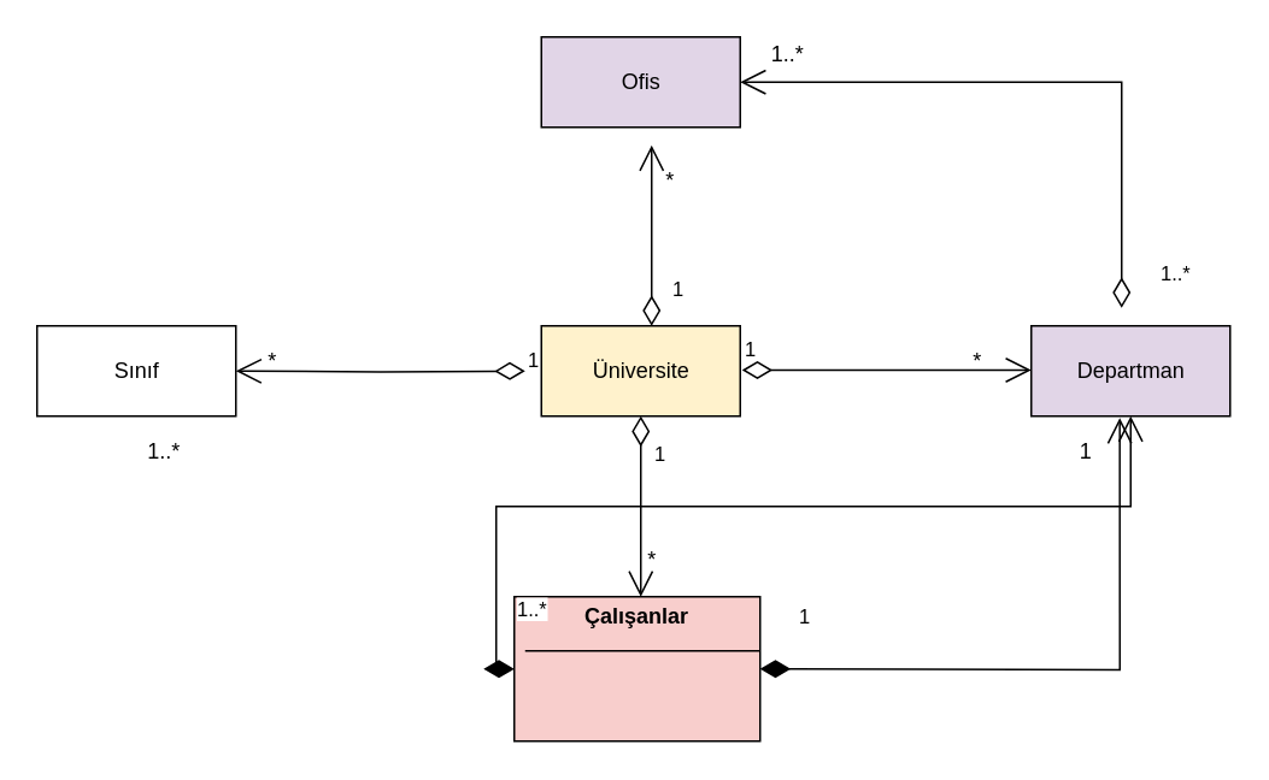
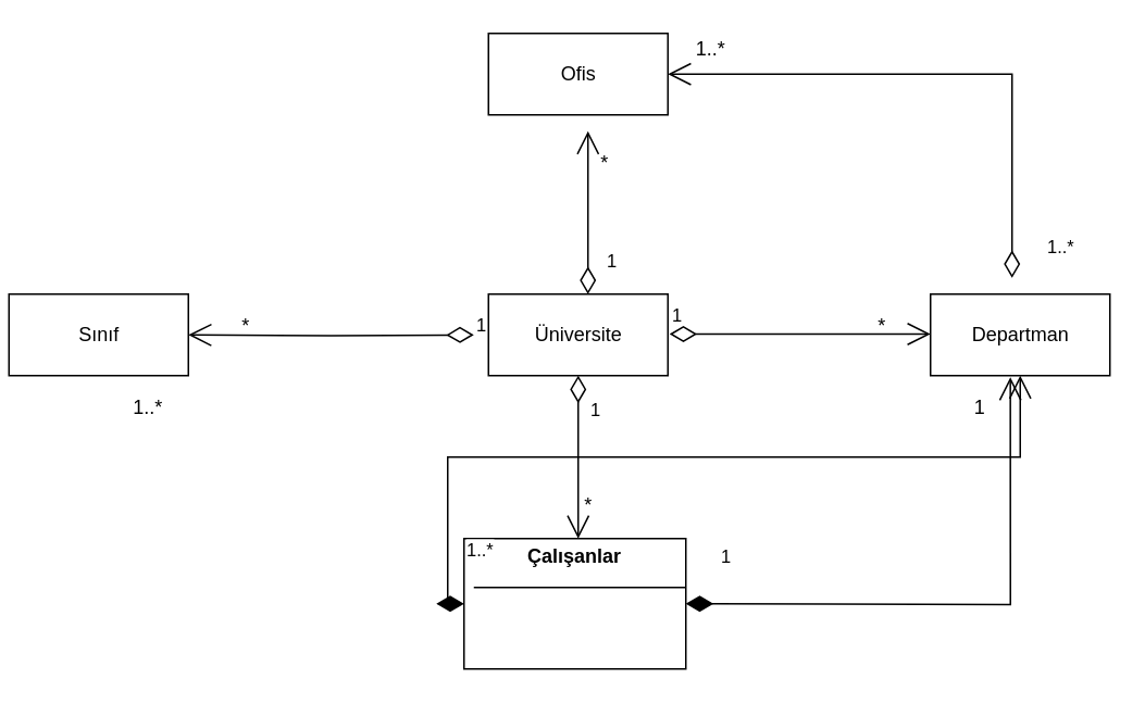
  <mxCell id="0" />
  <mxCell id="1" parent="0" />
- <mxCell id="2" value="Üniversite" style="html=1;fillColor=#fff2cc;" vertex="1" parent="1"><mxGeometry x="299" y="180" width="110" height="50" as="geometry" /></mxCell>
- <mxCell id="3" value="Sınıf" style="html=1;" vertex="1" parent="1"><mxGeometry x="20" y="180" width="110" height="50" as="geometry" /></mxCell>
- <mxCell id="4" value="Ofis" style="html=1;fillColor=#e1d5e7;" vertex="1" parent="1"><mxGeometry x="299" y="20" width="110" height="50" as="geometry" /></mxCell>
- <mxCell id="5" value="Departman" style="html=1;fillColor=#e1d5e7;" vertex="1" parent="1"><mxGeometry x="570" y="180" width="110" height="50" as="geometry" /></mxCell>
+ <mxCell id="2" value="Üniversite" style="html=1;" vertex="1" parent="1"><mxGeometry x="299" y="180" width="110" height="50" as="geometry" /></mxCell>
+ <mxCell id="3" value="Sınıf" style="html=1;" vertex="1" parent="1"><mxGeometry x="5" y="180" width="110" height="50" as="geometry" /></mxCell>
+ <mxCell id="4" value="Ofis" style="html=1;" vertex="1" parent="1"><mxGeometry x="299" y="20" width="110" height="50" as="geometry" /></mxCell>
+ <mxCell id="5" value="Departman" style="html=1;" vertex="1" parent="1"><mxGeometry x="570" y="180" width="110" height="50" as="geometry" /></mxCell>
  <mxCell id="6" value="1" style="endArrow=open;html=1;endSize=12;startArrow=diamondThin;startSize=14;startFill=0;edgeStyle=orthogonalEdgeStyle;align=left;verticalAlign=bottom;rounded=0;" edge="1" parent="1"><mxGeometry x="-1" y="3" relative="1" as="geometry"><mxPoint x="410" y="204.5" as="sourcePoint" /><mxPoint x="570" y="204.5" as="targetPoint" /></mxGeometry></mxCell>
  <mxCell id="7" value="*" style="text;html=1;align=center;verticalAlign=middle;resizable=0;points=[];autosize=1;strokeColor=none;fillColor=none;" vertex="1" parent="1"><mxGeometry x="530" y="190" width="20" height="20" as="geometry" /></mxCell>
  <mxCell id="8" value="1" style="endArrow=open;html=1;endSize=12;startArrow=diamondThin;startSize=14;startFill=0;edgeStyle=orthogonalEdgeStyle;align=left;verticalAlign=bottom;rounded=0;anchorPointDirection=1;entryX=1;entryY=0.5;entryDx=0;entryDy=0;" edge="1" parent="1" target="3"><mxGeometry x="-1" y="3" relative="1" as="geometry"><mxPoint x="290" y="205" as="sourcePoint" /><mxPoint x="179" y="204.5" as="targetPoint" /></mxGeometry></mxCell>
  <mxCell id="9" value="*" style="text;html=1;align=center;verticalAlign=middle;resizable=0;points=[];autosize=1;strokeColor=none;fillColor=none;" vertex="1" parent="1"><mxGeometry x="140" y="190" width="20" height="20" as="geometry" /></mxCell>
  <mxCell id="10" value="1" style="endArrow=open;html=1;endSize=12;startArrow=diamondThin;startSize=14;startFill=0;edgeStyle=orthogonalEdgeStyle;align=left;verticalAlign=bottom;rounded=0;" edge="1" parent="1"><mxGeometry x="-0.778" y="-10" relative="1" as="geometry"><mxPoint x="360" y="180" as="sourcePoint" /><mxPoint x="360" y="80" as="targetPoint" /><mxPoint as="offset" /></mxGeometry></mxCell>
  <mxCell id="11" value="*" style="text;html=1;align=center;verticalAlign=middle;resizable=0;points=[];autosize=1;strokeColor=none;fillColor=none;" vertex="1" parent="1"><mxGeometry x="360" y="90" width="20" height="20" as="geometry" /></mxCell>
  <mxCell id="12" value="1" style="endArrow=open;html=1;endSize=12;startArrow=diamondThin;startSize=14;startFill=0;edgeStyle=orthogonalEdgeStyle;align=left;verticalAlign=bottom;rounded=0;entryX=0.5;entryY=0;entryDx=0;entryDy=0;exitX=0.5;exitY=1;exitDx=0;exitDy=0;" edge="1" parent="1" source="2"><mxGeometry x="-0.4" y="6" relative="1" as="geometry"><mxPoint x="354" y="250" as="sourcePoint" /><mxPoint x="354" y="330" as="targetPoint" /><mxPoint as="offset" /></mxGeometry></mxCell>
  <mxCell id="13" value="*" style="text;html=1;align=center;verticalAlign=middle;resizable=0;points=[];autosize=1;strokeColor=none;fillColor=none;" vertex="1" parent="1"><mxGeometry x="350" y="300" width="20" height="20" as="geometry" /></mxCell>
- <mxCell id="14" value="&lt;p style=&quot;margin:0px;margin-top:4px;text-align:center;&quot;&gt;&lt;b&gt;Çalışanlar&lt;/b&gt;&lt;/p&gt;" style="verticalAlign=top;align=left;overflow=fill;fontSize=12;fontFamily=Helvetica;html=1;fillColor=#f8cecc;" vertex="1" parent="1"><mxGeometry x="284" y="330" width="136" height="80" as="geometry" /></mxCell>
+ <mxCell id="14" value="&lt;p style=&quot;margin:0px;margin-top:4px;text-align:center;&quot;&gt;&lt;b&gt;Çalışanlar&lt;/b&gt;&lt;/p&gt;" style="verticalAlign=top;align=left;overflow=fill;fontSize=12;fontFamily=Helvetica;html=1;" vertex="1" parent="1"><mxGeometry x="284" y="330" width="136" height="80" as="geometry" /></mxCell>
  <mxCell id="15" value="" style="line;strokeWidth=1;fillColor=none;align=left;verticalAlign=middle;spacingTop=-1;spacingLeft=3;spacingRight=3;rotatable=0;labelPosition=right;points=[];portConstraint=eastwest;" vertex="1" parent="1"><mxGeometry x="290" y="356" width="130" height="8" as="geometry" /></mxCell>
  <mxCell id="16" value="1..*" style="endArrow=open;html=1;endSize=12;startArrow=diamondThin;startSize=14;startFill=0;edgeStyle=orthogonalEdgeStyle;align=left;verticalAlign=bottom;rounded=0;entryX=1;entryY=0.5;entryDx=0;entryDy=0;" edge="1" parent="1" target="4"><mxGeometry x="-0.941" y="-20" relative="1" as="geometry"><mxPoint x="620" y="170" as="sourcePoint" /><mxPoint x="780" y="170" as="targetPoint" /><Array as="points"><mxPoint x="620" y="45" /></Array><mxPoint as="offset" /></mxGeometry></mxCell>
  <mxCell id="17" value="1..*" style="text;html=1;align=center;verticalAlign=middle;resizable=0;points=[];autosize=1;strokeColor=none;fillColor=none;" vertex="1" parent="1"><mxGeometry x="420" y="20" width="30" height="20" as="geometry" /></mxCell>
  <mxCell id="18" value="1..*" style="endArrow=open;html=1;endSize=12;startArrow=diamondThin;startSize=14;startFill=1;edgeStyle=orthogonalEdgeStyle;align=left;verticalAlign=bottom;rounded=0;exitX=0;exitY=0.5;exitDx=0;exitDy=0;" edge="1" parent="1" source="14" target="5"><mxGeometry x="-0.863" y="-10" relative="1" as="geometry"><mxPoint x="260" y="369.5" as="sourcePoint" /><mxPoint x="420" y="369.5" as="targetPoint" /><mxPoint as="offset" /></mxGeometry></mxCell>
  <mxCell id="19" value="1..*" style="text;html=1;align=center;verticalAlign=middle;resizable=0;points=[];autosize=1;strokeColor=none;fillColor=none;" vertex="1" parent="1"><mxGeometry x="75" y="240" width="30" height="20" as="geometry" /></mxCell>
  <mxCell id="20" value="1" style="endArrow=open;html=1;endSize=12;startArrow=diamondThin;startSize=14;startFill=1;edgeStyle=orthogonalEdgeStyle;align=left;verticalAlign=bottom;rounded=0;entryX=0.445;entryY=1.02;entryDx=0;entryDy=0;entryPerimeter=0;" edge="1" parent="1" target="5"><mxGeometry x="-0.882" y="20" relative="1" as="geometry"><mxPoint x="420" y="370" as="sourcePoint" /><mxPoint x="630" y="370" as="targetPoint" /><mxPoint as="offset" /></mxGeometry></mxCell>
  <mxCell id="21" value="1" style="text;html=1;align=center;verticalAlign=middle;resizable=0;points=[];autosize=1;strokeColor=none;fillColor=none;" vertex="1" parent="1"><mxGeometry x="590" y="240" width="20" height="20" as="geometry" /></mxCell>
